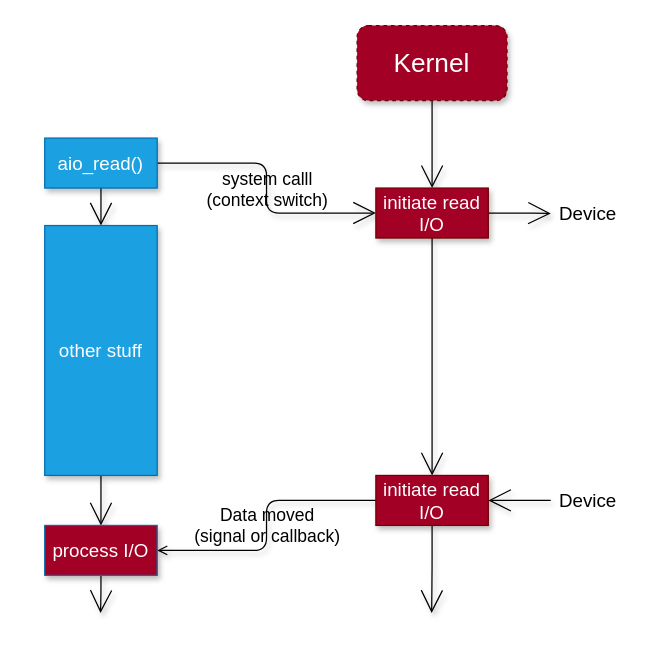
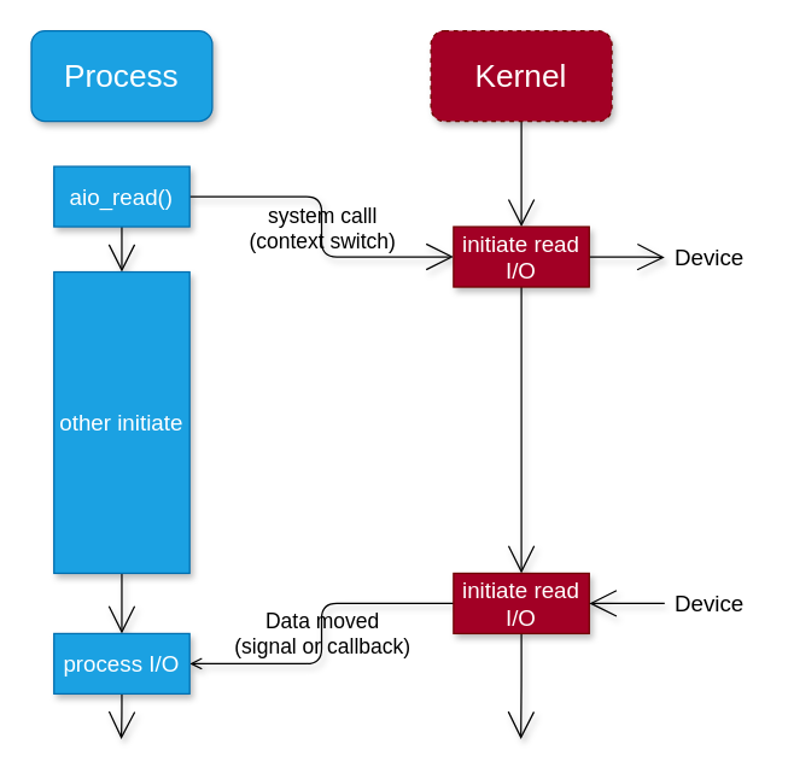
  <mxCell id="0" />
  <mxCell id="1" parent="0" />
+ <mxCell id="2" value="Process" style="rounded=1;whiteSpace=wrap;html=1;fillColor=#1ba1e2;strokeColor=#006EAF;fontColor=#ffffff;shadow=1;fontSize=21;" vertex="1" parent="1"><mxGeometry x="20" y="20" width="120" height="60" as="geometry" /></mxCell>
  <mxCell id="3" style="edgeStyle=orthogonalEdgeStyle;html=1;exitX=0.5;exitY=1;exitDx=0;exitDy=0;entryX=0.5;entryY=0;entryDx=0;entryDy=0;labelBackgroundColor=none;fontSize=15;startArrow=none;startFill=0;endArrow=open;endFill=0;endSize=16;shadow=1;" edge="1" parent="1" source="4" target="10"><mxGeometry relative="1" as="geometry" /></mxCell>
  <mxCell id="4" value="Kernel" style="rounded=1;whiteSpace=wrap;html=1;fillColor=#a20025;strokeColor=#6F0000;fontColor=#ffffff;shadow=1;fontSize=21;dashed=1;" vertex="1" parent="1"><mxGeometry x="285" y="20" width="120" height="60" as="geometry" /></mxCell>
  <mxCell id="5" value="system calll&lt;br style=&quot;font-size: 14px;&quot;&gt;(context switch)" style="edgeStyle=orthogonalEdgeStyle;html=1;exitX=1;exitY=0.5;exitDx=0;exitDy=0;entryX=0;entryY=0.5;entryDx=0;entryDy=0;endArrow=open;endFill=0;endSize=16;fontSize=14;labelBackgroundColor=none;shadow=1;" edge="1" parent="1" source="7" target="10"><mxGeometry relative="1" as="geometry" /></mxCell>
  <mxCell id="6" style="edgeStyle=orthogonalEdgeStyle;html=1;exitX=0.5;exitY=1;exitDx=0;exitDy=0;entryX=0.5;entryY=0;entryDx=0;entryDy=0;labelBackgroundColor=none;fontSize=15;startArrow=none;startFill=0;endArrow=open;endFill=0;endSize=16;shadow=1;" edge="1" parent="1" source="7" target="12"><mxGeometry relative="1" as="geometry" /></mxCell>
  <mxCell id="7" value="aio_read()" style="rounded=0;whiteSpace=wrap;html=1;fontSize=15;fillColor=#1ba1e2;strokeColor=#006EAF;fontColor=#ffffff;shadow=1;" vertex="1" parent="1"><mxGeometry x="35" y="110" width="90" height="40" as="geometry" /></mxCell>
  <mxCell id="8" style="edgeStyle=orthogonalEdgeStyle;html=1;exitX=1;exitY=0.5;exitDx=0;exitDy=0;labelBackgroundColor=none;fontSize=15;startArrow=none;startFill=0;endArrow=open;endFill=0;endSize=16;shadow=1;" edge="1" parent="1" source="10"><mxGeometry relative="1" as="geometry"><mxPoint x="440" y="170.333" as="targetPoint" /></mxGeometry></mxCell>
  <mxCell id="9" style="edgeStyle=orthogonalEdgeStyle;html=1;exitX=0.5;exitY=1;exitDx=0;exitDy=0;entryX=0.5;entryY=0;entryDx=0;entryDy=0;labelBackgroundColor=none;fontSize=15;startArrow=none;startFill=0;endArrow=open;endFill=0;endSize=16;shadow=1;" edge="1" parent="1" source="10" target="17"><mxGeometry relative="1" as="geometry" /></mxCell>
  <mxCell id="10" value="initiate read I/O" style="rounded=0;whiteSpace=wrap;html=1;fontSize=15;fillColor=#a20025;strokeColor=#6F0000;fontColor=#ffffff;shadow=1;" vertex="1" parent="1"><mxGeometry x="300" y="150" width="90" height="40" as="geometry" /></mxCell>
  <mxCell id="11" style="edgeStyle=orthogonalEdgeStyle;html=1;exitX=0.5;exitY=1;exitDx=0;exitDy=0;entryX=0.5;entryY=0;entryDx=0;entryDy=0;labelBackgroundColor=none;fontSize=15;startArrow=none;startFill=0;endArrow=open;endFill=0;endSize=16;shadow=1;" edge="1" parent="1" source="12" target="15"><mxGeometry relative="1" as="geometry"><mxPoint x="80" y="600" as="sourcePoint" /></mxGeometry></mxCell>
- <mxCell id="12" value="other stuff" style="rounded=0;whiteSpace=wrap;html=1;fontSize=15;fillColor=#1ba1e2;strokeColor=#006EAF;fontColor=#ffffff;shadow=1;" vertex="1" parent="1"><mxGeometry x="35" y="180" width="90" height="200" as="geometry" /></mxCell>
+ <mxCell id="12" value="other initiate" style="rounded=0;whiteSpace=wrap;html=1;fontSize=15;fillColor=#1ba1e2;strokeColor=#006EAF;fontColor=#ffffff;shadow=1;" vertex="1" parent="1"><mxGeometry x="35" y="180" width="90" height="200" as="geometry" /></mxCell>
  <mxCell id="13" value="Data moved&lt;br&gt;(signal or callback)" style="edgeStyle=orthogonalEdgeStyle;html=1;exitX=1;exitY=0.5;exitDx=0;exitDy=0;entryX=0;entryY=0.5;entryDx=0;entryDy=0;endArrow=none;endFill=0;endSize=16;fontSize=14;labelBackgroundColor=none;startArrow=open;startFill=0;shadow=1;" edge="1" parent="1" source="15" target="17"><mxGeometry relative="1" as="geometry"><mxPoint as="offset" /></mxGeometry></mxCell>
  <mxCell id="14" style="edgeStyle=orthogonalEdgeStyle;html=1;exitX=0.5;exitY=1;exitDx=0;exitDy=0;labelBackgroundColor=none;fontSize=15;startArrow=none;startFill=0;endArrow=open;endFill=0;endSize=16;shadow=1;" edge="1" parent="1" source="15"><mxGeometry relative="1" as="geometry"><mxPoint x="79.667" y="490" as="targetPoint" /></mxGeometry></mxCell>
- <mxCell id="15" value="process I/O" style="rounded=0;whiteSpace=wrap;html=1;fontSize=15;fillColor=#a20025;strokeColor=#006EAF;fontColor=#ffffff;shadow=1;" vertex="1" parent="1"><mxGeometry x="35" y="420" width="90" height="40" as="geometry" /></mxCell>
+ <mxCell id="15" value="process I/O" style="rounded=0;whiteSpace=wrap;html=1;fontSize=15;fillColor=#1ba1e2;strokeColor=#006EAF;fontColor=#ffffff;shadow=1;" vertex="1" parent="1"><mxGeometry x="35" y="420" width="90" height="40" as="geometry" /></mxCell>
  <mxCell id="16" style="edgeStyle=orthogonalEdgeStyle;html=1;exitX=0.5;exitY=1;exitDx=0;exitDy=0;labelBackgroundColor=none;fontSize=15;startArrow=none;startFill=0;endArrow=open;endFill=0;endSize=16;shadow=1;" edge="1" parent="1" source="17"><mxGeometry relative="1" as="geometry"><mxPoint x="344.667" y="490" as="targetPoint" /></mxGeometry></mxCell>
  <mxCell id="17" value="initiate read I/O" style="rounded=0;whiteSpace=wrap;html=1;fontSize=15;fillColor=#a20025;strokeColor=#6F0000;fontColor=#ffffff;shadow=1;" vertex="1" parent="1"><mxGeometry x="300" y="380" width="90" height="40" as="geometry" /></mxCell>
  <mxCell id="18" value="Device" style="text;html=1;strokeColor=none;fillColor=none;align=center;verticalAlign=middle;whiteSpace=wrap;rounded=0;fontSize=15;shadow=1;" vertex="1" parent="1"><mxGeometry x="440" y="160" width="60" height="20" as="geometry" /></mxCell>
  <mxCell id="19" style="edgeStyle=orthogonalEdgeStyle;html=1;exitX=0;exitY=0.5;exitDx=0;exitDy=0;entryX=1;entryY=0.5;entryDx=0;entryDy=0;labelBackgroundColor=none;fontSize=15;startArrow=none;startFill=0;endArrow=open;endFill=0;endSize=16;shadow=1;" edge="1" parent="1" source="20" target="17"><mxGeometry relative="1" as="geometry" /></mxCell>
  <mxCell id="20" value="Device" style="text;html=1;strokeColor=none;fillColor=none;align=center;verticalAlign=middle;whiteSpace=wrap;rounded=0;fontSize=15;shadow=1;" vertex="1" parent="1"><mxGeometry x="440" y="390" width="60" height="20" as="geometry" /></mxCell>
